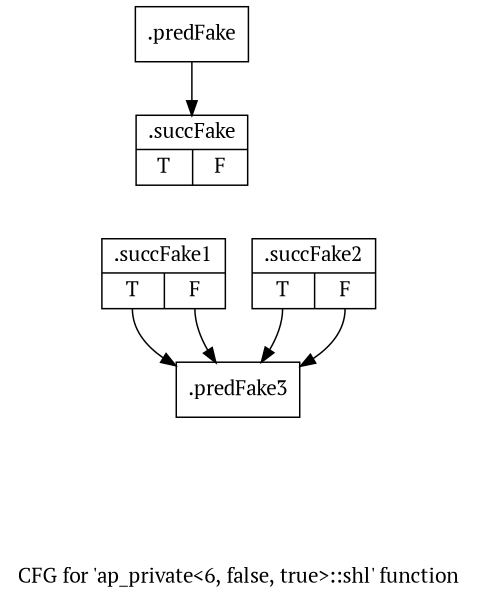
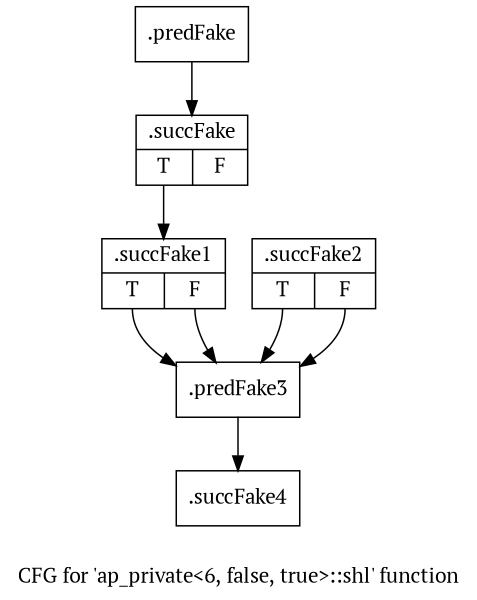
  digraph {
    fontname="PT Serif"
    label="CFG for 'ap_private\<6, false, true\>::shl' function"
    node [fontname="PT Serif" shape=record filename="/mnt/xilinx/Vitis_HLS/2021.2/include/etc/ap_private.h" linenumber=1885]
    edge [execusionnum=0 filename="/mnt/xilinx/Vitis_HLS/2021.2/include/etc/ap_private.h" fontname="PT Serif" tailport=s0]
    n1 [label="{.predFake}" filename="" linenumber=""]
    n2 [label="{.succFake|{<s0>T|<s1>F}}" linenumber=1873]
    n3 [label="{.succFake1|{<s0>T|<s1>F}}" linenumber=1874]
    n4 [label="{.predFake3}"]
    n5 [label="{.succFake2|{<s0>T|<s1>F}}" linenumber=1879]
+   n6 [label="{.succFake4}"]
    n1 -> n2
+   n2 -> n3
    n3 -> n4
    n3 -> n4 [tailport=s1]
+   n4 -> n6
    n5 -> n4
    n5 -> n4 [tailport=s1]
  }
